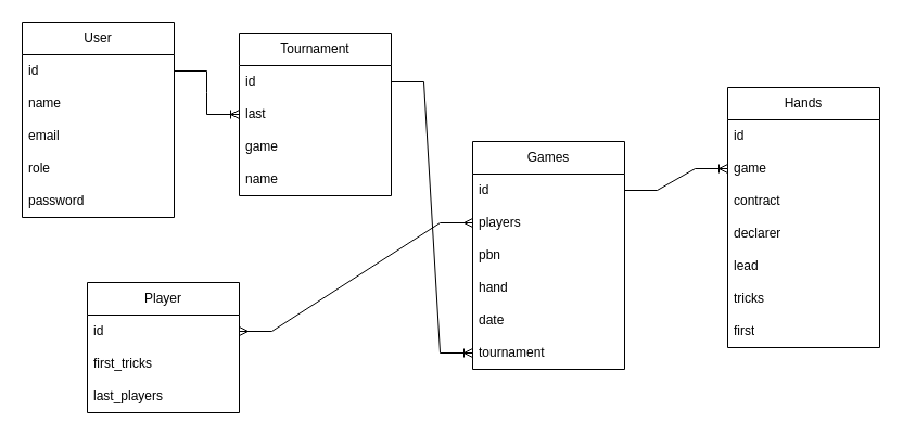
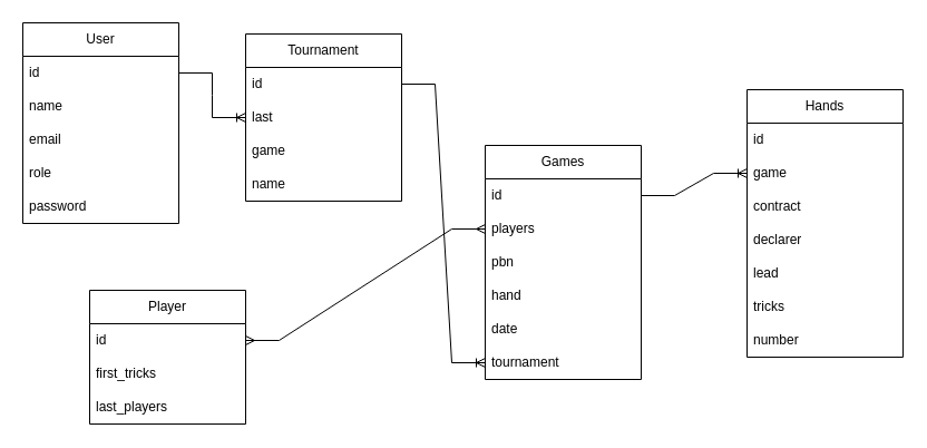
  <mxCell id="0" />
  <mxCell id="1" parent="0" />
  <mxCell id="2" value="User" style="swimlane;fontStyle=0;childLayout=stackLayout;horizontal=1;startSize=30;horizontalStack=0;resizeParent=1;resizeParentMax=0;resizeLast=0;collapsible=1;marginBottom=0;whiteSpace=wrap;html=1;" parent="1" vertex="1"><mxGeometry x="20" y="20" width="140" height="180" as="geometry" /></mxCell>
  <mxCell id="3" value="id" style="text;strokeColor=none;fillColor=none;align=left;verticalAlign=middle;spacingLeft=4;spacingRight=4;overflow=hidden;points=[[0,0.5],[1,0.5]];portConstraint=eastwest;rotatable=0;whiteSpace=wrap;html=1;" parent="2" vertex="1"><mxGeometry y="30" width="140" height="30" as="geometry" /></mxCell>
  <mxCell id="4" value="name" style="text;strokeColor=none;fillColor=none;align=left;verticalAlign=middle;spacingLeft=4;spacingRight=4;overflow=hidden;points=[[0,0.5],[1,0.5]];portConstraint=eastwest;rotatable=0;whiteSpace=wrap;html=1;" parent="2" vertex="1"><mxGeometry y="60" width="140" height="30" as="geometry" /></mxCell>
  <mxCell id="5" value="email" style="text;strokeColor=none;fillColor=none;align=left;verticalAlign=middle;spacingLeft=4;spacingRight=4;overflow=hidden;points=[[0,0.5],[1,0.5]];portConstraint=eastwest;rotatable=0;whiteSpace=wrap;html=1;" parent="2" vertex="1"><mxGeometry y="90" width="140" height="30" as="geometry" /></mxCell>
  <mxCell id="6" value="role" style="text;strokeColor=none;fillColor=none;align=left;verticalAlign=middle;spacingLeft=4;spacingRight=4;overflow=hidden;points=[[0,0.5],[1,0.5]];portConstraint=eastwest;rotatable=0;whiteSpace=wrap;html=1;" parent="2" vertex="1"><mxGeometry y="120" width="140" height="30" as="geometry" /></mxCell>
  <mxCell id="7" value="password" style="text;strokeColor=none;fillColor=none;align=left;verticalAlign=middle;spacingLeft=4;spacingRight=4;overflow=hidden;points=[[0,0.5],[1,0.5]];portConstraint=eastwest;rotatable=0;whiteSpace=wrap;html=1;" parent="2" vertex="1"><mxGeometry y="150" width="140" height="30" as="geometry" /></mxCell>
  <mxCell id="8" value="Games" style="swimlane;fontStyle=0;childLayout=stackLayout;horizontal=1;startSize=30;horizontalStack=0;resizeParent=1;resizeParentMax=0;resizeLast=0;collapsible=1;marginBottom=0;whiteSpace=wrap;html=1;" parent="1" vertex="1"><mxGeometry x="435" y="130" width="140" height="210" as="geometry" /></mxCell>
  <mxCell id="9" value="id" style="text;strokeColor=none;fillColor=none;align=left;verticalAlign=middle;spacingLeft=4;spacingRight=4;overflow=hidden;points=[[0,0.5],[1,0.5]];portConstraint=eastwest;rotatable=0;whiteSpace=wrap;html=1;" parent="8" vertex="1"><mxGeometry y="30" width="140" height="30" as="geometry" /></mxCell>
  <mxCell id="10" value="players" style="text;strokeColor=none;fillColor=none;align=left;verticalAlign=middle;spacingLeft=4;spacingRight=4;overflow=hidden;points=[[0,0.5],[1,0.5]];portConstraint=eastwest;rotatable=0;whiteSpace=wrap;html=1;" parent="8" vertex="1"><mxGeometry y="60" width="140" height="30" as="geometry" /></mxCell>
  <mxCell id="11" value="pbn" style="text;strokeColor=none;fillColor=none;align=left;verticalAlign=middle;spacingLeft=4;spacingRight=4;overflow=hidden;points=[[0,0.5],[1,0.5]];portConstraint=eastwest;rotatable=0;whiteSpace=wrap;html=1;" parent="8" vertex="1"><mxGeometry y="90" width="140" height="30" as="geometry" /></mxCell>
  <mxCell id="12" value="hand" style="text;strokeColor=none;fillColor=none;align=left;verticalAlign=middle;spacingLeft=4;spacingRight=4;overflow=hidden;points=[[0,0.5],[1,0.5]];portConstraint=eastwest;rotatable=0;whiteSpace=wrap;html=1;" parent="8" vertex="1"><mxGeometry y="120" width="140" height="30" as="geometry" /></mxCell>
  <mxCell id="13" value="date" style="text;strokeColor=none;fillColor=none;align=left;verticalAlign=middle;spacingLeft=4;spacingRight=4;overflow=hidden;points=[[0,0.5],[1,0.5]];portConstraint=eastwest;rotatable=0;whiteSpace=wrap;html=1;" parent="8" vertex="1"><mxGeometry y="150" width="140" height="30" as="geometry" /></mxCell>
  <mxCell id="14" value="tournament" style="text;strokeColor=none;fillColor=none;align=left;verticalAlign=middle;spacingLeft=4;spacingRight=4;overflow=hidden;points=[[0,0.5],[1,0.5]];portConstraint=eastwest;rotatable=0;whiteSpace=wrap;html=1;" parent="8" vertex="1"><mxGeometry y="180" width="140" height="30" as="geometry" /></mxCell>
  <mxCell id="15" value="Hands" style="swimlane;fontStyle=0;childLayout=stackLayout;horizontal=1;startSize=30;horizontalStack=0;resizeParent=1;resizeParentMax=0;resizeLast=0;collapsible=1;marginBottom=0;whiteSpace=wrap;html=1;" parent="1" vertex="1"><mxGeometry x="670" y="80" width="140" height="240" as="geometry" /></mxCell>
  <mxCell id="16" value="id" style="text;strokeColor=none;fillColor=none;align=left;verticalAlign=middle;spacingLeft=4;spacingRight=4;overflow=hidden;points=[[0,0.5],[1,0.5]];portConstraint=eastwest;rotatable=0;whiteSpace=wrap;html=1;" parent="15" vertex="1"><mxGeometry y="30" width="140" height="30" as="geometry" /></mxCell>
  <mxCell id="17" value="game" style="text;strokeColor=none;fillColor=none;align=left;verticalAlign=middle;spacingLeft=4;spacingRight=4;overflow=hidden;points=[[0,0.5],[1,0.5]];portConstraint=eastwest;rotatable=0;whiteSpace=wrap;html=1;" parent="15" vertex="1"><mxGeometry y="60" width="140" height="30" as="geometry" /></mxCell>
  <mxCell id="18" value="contract" style="text;strokeColor=none;fillColor=none;align=left;verticalAlign=middle;spacingLeft=4;spacingRight=4;overflow=hidden;points=[[0,0.5],[1,0.5]];portConstraint=eastwest;rotatable=0;whiteSpace=wrap;html=1;" parent="15" vertex="1"><mxGeometry y="90" width="140" height="30" as="geometry" /></mxCell>
  <mxCell id="19" value="declarer" style="text;strokeColor=none;fillColor=none;align=left;verticalAlign=middle;spacingLeft=4;spacingRight=4;overflow=hidden;points=[[0,0.5],[1,0.5]];portConstraint=eastwest;rotatable=0;whiteSpace=wrap;html=1;" parent="15" vertex="1"><mxGeometry y="120" width="140" height="30" as="geometry" /></mxCell>
  <mxCell id="20" value="lead" style="text;strokeColor=none;fillColor=none;align=left;verticalAlign=middle;spacingLeft=4;spacingRight=4;overflow=hidden;points=[[0,0.5],[1,0.5]];portConstraint=eastwest;rotatable=0;whiteSpace=wrap;html=1;" parent="15" vertex="1"><mxGeometry y="150" width="140" height="30" as="geometry" /></mxCell>
  <mxCell id="21" value="tricks" style="text;strokeColor=none;fillColor=none;align=left;verticalAlign=middle;spacingLeft=4;spacingRight=4;overflow=hidden;points=[[0,0.5],[1,0.5]];portConstraint=eastwest;rotatable=0;whiteSpace=wrap;html=1;" parent="15" vertex="1"><mxGeometry y="180" width="140" height="30" as="geometry" /></mxCell>
- <mxCell id="22" value="first" style="text;strokeColor=none;fillColor=none;align=left;verticalAlign=middle;spacingLeft=4;spacingRight=4;overflow=hidden;points=[[0,0.5],[1,0.5]];portConstraint=eastwest;rotatable=0;whiteSpace=wrap;html=1;" parent="15" vertex="1"><mxGeometry y="210" width="140" height="30" as="geometry" /></mxCell>
+ <mxCell id="22" value="number" style="text;strokeColor=none;fillColor=none;align=left;verticalAlign=middle;spacingLeft=4;spacingRight=4;overflow=hidden;points=[[0,0.5],[1,0.5]];portConstraint=eastwest;rotatable=0;whiteSpace=wrap;html=1;" parent="15" vertex="1"><mxGeometry y="210" width="140" height="30" as="geometry" /></mxCell>
  <mxCell id="23" value="Player" style="swimlane;fontStyle=0;childLayout=stackLayout;horizontal=1;startSize=30;horizontalStack=0;resizeParent=1;resizeParentMax=0;resizeLast=0;collapsible=1;marginBottom=0;whiteSpace=wrap;html=1;" parent="1" vertex="1"><mxGeometry x="80" y="260" width="140" height="120" as="geometry" /></mxCell>
  <mxCell id="24" value="id" style="text;strokeColor=none;fillColor=none;align=left;verticalAlign=middle;spacingLeft=4;spacingRight=4;overflow=hidden;points=[[0,0.5],[1,0.5]];portConstraint=eastwest;rotatable=0;whiteSpace=wrap;html=1;" parent="23" vertex="1"><mxGeometry y="30" width="140" height="30" as="geometry" /></mxCell>
  <mxCell id="25" value="first_tricks" style="text;strokeColor=none;fillColor=none;align=left;verticalAlign=middle;spacingLeft=4;spacingRight=4;overflow=hidden;points=[[0,0.5],[1,0.5]];portConstraint=eastwest;rotatable=0;whiteSpace=wrap;html=1;" parent="23" vertex="1"><mxGeometry y="60" width="140" height="30" as="geometry" /></mxCell>
  <mxCell id="26" value="last_players" style="text;strokeColor=none;fillColor=none;align=left;verticalAlign=middle;spacingLeft=4;spacingRight=4;overflow=hidden;points=[[0,0.5],[1,0.5]];portConstraint=eastwest;rotatable=0;whiteSpace=wrap;html=1;" parent="23" vertex="1"><mxGeometry y="90" width="140" height="30" as="geometry" /></mxCell>
  <mxCell id="27" value="" style="edgeStyle=entityRelationEdgeStyle;fontSize=12;html=1;endArrow=ERoneToMany;rounded=0;exitX=1;exitY=0.5;exitDx=0;exitDy=0;entryX=0;entryY=0.5;entryDx=0;entryDy=0;" parent="1" source="3" target="30" edge="1"><mxGeometry width="100" height="100" relative="1" as="geometry"><mxPoint x="250" y="220" as="sourcePoint" /><mxPoint x="350" y="120" as="targetPoint" /><Array as="points"><mxPoint x="240" y="140" /><mxPoint x="240" y="120" /><mxPoint x="260" y="120" /></Array></mxGeometry></mxCell>
  <mxCell id="28" value="Tournament" style="swimlane;fontStyle=0;childLayout=stackLayout;horizontal=1;startSize=30;horizontalStack=0;resizeParent=1;resizeParentMax=0;resizeLast=0;collapsible=1;marginBottom=0;whiteSpace=wrap;html=1;" parent="1" vertex="1"><mxGeometry x="220" y="30" width="140" height="150" as="geometry" /></mxCell>
  <mxCell id="29" value="id" style="text;strokeColor=none;fillColor=none;align=left;verticalAlign=middle;spacingLeft=4;spacingRight=4;overflow=hidden;points=[[0,0.5],[1,0.5]];portConstraint=eastwest;rotatable=0;whiteSpace=wrap;html=1;" parent="28" vertex="1"><mxGeometry y="30" width="140" height="30" as="geometry" /></mxCell>
  <mxCell id="30" value="last" style="text;strokeColor=none;fillColor=none;align=left;verticalAlign=middle;spacingLeft=4;spacingRight=4;overflow=hidden;points=[[0,0.5],[1,0.5]];portConstraint=eastwest;rotatable=0;whiteSpace=wrap;html=1;" parent="28" vertex="1"><mxGeometry y="60" width="140" height="30" as="geometry" /></mxCell>
  <mxCell id="31" value="game" style="text;strokeColor=none;fillColor=none;align=left;verticalAlign=middle;spacingLeft=4;spacingRight=4;overflow=hidden;points=[[0,0.5],[1,0.5]];portConstraint=eastwest;rotatable=0;whiteSpace=wrap;html=1;" parent="28" vertex="1"><mxGeometry y="90" width="140" height="30" as="geometry" /></mxCell>
  <mxCell id="32" value="name" style="text;strokeColor=none;fillColor=none;align=left;verticalAlign=middle;spacingLeft=4;spacingRight=4;overflow=hidden;points=[[0,0.5],[1,0.5]];portConstraint=eastwest;rotatable=0;whiteSpace=wrap;html=1;" vertex="1" parent="28"><mxGeometry y="120" width="140" height="30" as="geometry" /></mxCell>
  <mxCell id="33" value="" style="edgeStyle=entityRelationEdgeStyle;fontSize=12;html=1;endArrow=ERoneToMany;rounded=0;exitX=1;exitY=0.5;exitDx=0;exitDy=0;entryX=0;entryY=0.5;entryDx=0;entryDy=0;" parent="1" source="29" target="14" edge="1"><mxGeometry width="100" height="100" relative="1" as="geometry"><mxPoint x="310" y="220" as="sourcePoint" /><mxPoint x="410" y="120" as="targetPoint" /><Array as="points"><mxPoint x="300" y="150" /></Array></mxGeometry></mxCell>
  <mxCell id="34" value="" style="edgeStyle=entityRelationEdgeStyle;fontSize=12;html=1;endArrow=ERoneToMany;rounded=0;exitX=1;exitY=0.5;exitDx=0;exitDy=0;entryX=0;entryY=0.5;entryDx=0;entryDy=0;" parent="1" source="9" target="17" edge="1"><mxGeometry width="100" height="100" relative="1" as="geometry"><mxPoint x="575" y="335" as="sourcePoint" /><mxPoint x="675" y="140" as="targetPoint" /></mxGeometry></mxCell>
  <mxCell id="35" value="" style="edgeStyle=entityRelationEdgeStyle;fontSize=12;html=1;endArrow=ERmany;startArrow=ERmany;rounded=0;entryX=0;entryY=0.5;entryDx=0;entryDy=0;exitX=1;exitY=0.5;exitDx=0;exitDy=0;" parent="1" source="24" target="10" edge="1"><mxGeometry width="100" height="100" relative="1" as="geometry"><mxPoint x="290" y="310" as="sourcePoint" /><mxPoint x="390" y="210" as="targetPoint" /></mxGeometry></mxCell>
